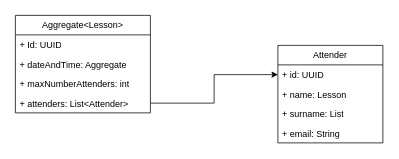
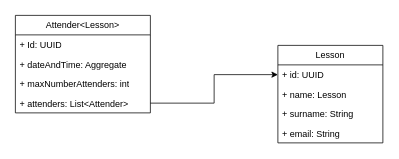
  <mxCell id="0" />
  <mxCell id="1" parent="0" />
- <mxCell id="2" value="Aggregate&amp;lt;Lesson&amp;gt;" style="swimlane;fontStyle=0;childLayout=stackLayout;horizontal=1;startSize=26;fillColor=none;horizontalStack=0;resizeParent=1;resizeParentMax=0;resizeLast=0;collapsible=1;marginBottom=0;whiteSpace=wrap;html=1;" vertex="1" parent="1"><mxGeometry x="20" y="20" width="180" height="130" as="geometry" /></mxCell>
+ <mxCell id="2" value="Attender&amp;lt;Lesson&amp;gt;" style="swimlane;fontStyle=0;childLayout=stackLayout;horizontal=1;startSize=26;fillColor=none;horizontalStack=0;resizeParent=1;resizeParentMax=0;resizeLast=0;collapsible=1;marginBottom=0;whiteSpace=wrap;html=1;" vertex="1" parent="1"><mxGeometry x="20" y="20" width="180" height="130" as="geometry" /></mxCell>
  <mxCell id="3" value="+ Id: UUID" style="text;strokeColor=none;fillColor=none;align=left;verticalAlign=top;spacingLeft=4;spacingRight=4;overflow=hidden;rotatable=0;points=[[0,0.5],[1,0.5]];portConstraint=eastwest;whiteSpace=wrap;html=1;" vertex="1" parent="2"><mxGeometry y="26" width="180" height="26" as="geometry" /></mxCell>
  <mxCell id="4" value="+ dateAndTime: Aggregate" style="text;strokeColor=none;fillColor=none;align=left;verticalAlign=top;spacingLeft=4;spacingRight=4;overflow=hidden;rotatable=0;points=[[0,0.5],[1,0.5]];portConstraint=eastwest;whiteSpace=wrap;html=1;" vertex="1" parent="2"><mxGeometry y="52" width="180" height="26" as="geometry" /></mxCell>
  <mxCell id="5" value="+ maxNumberAttenders: int" style="text;strokeColor=none;fillColor=none;align=left;verticalAlign=top;spacingLeft=4;spacingRight=4;overflow=hidden;rotatable=0;points=[[0,0.5],[1,0.5]];portConstraint=eastwest;whiteSpace=wrap;html=1;" vertex="1" parent="2"><mxGeometry y="78" width="180" height="26" as="geometry" /></mxCell>
  <mxCell id="6" value="+ attenders: List&amp;lt;Attender&amp;gt;" style="text;strokeColor=none;fillColor=none;align=left;verticalAlign=top;spacingLeft=4;spacingRight=4;overflow=hidden;rotatable=0;points=[[0,0.5],[1,0.5]];portConstraint=eastwest;whiteSpace=wrap;html=1;" vertex="1" parent="2"><mxGeometry y="104" width="180" height="26" as="geometry" /></mxCell>
- <mxCell id="7" value="Attender" style="swimlane;fontStyle=0;childLayout=stackLayout;horizontal=1;startSize=26;fillColor=none;horizontalStack=0;resizeParent=1;resizeParentMax=0;resizeLast=0;collapsible=1;marginBottom=0;whiteSpace=wrap;html=1;" vertex="1" parent="1"><mxGeometry x="370" y="60" width="140" height="130" as="geometry" /></mxCell>
+ <mxCell id="7" value="Lesson" style="swimlane;fontStyle=0;childLayout=stackLayout;horizontal=1;startSize=26;fillColor=none;horizontalStack=0;resizeParent=1;resizeParentMax=0;resizeLast=0;collapsible=1;marginBottom=0;whiteSpace=wrap;html=1;" vertex="1" parent="1"><mxGeometry x="370" y="60" width="140" height="130" as="geometry" /></mxCell>
  <mxCell id="8" value="+ id: UUID" style="text;strokeColor=none;fillColor=none;align=left;verticalAlign=top;spacingLeft=4;spacingRight=4;overflow=hidden;rotatable=0;points=[[0,0.5],[1,0.5]];portConstraint=eastwest;whiteSpace=wrap;html=1;" vertex="1" parent="7"><mxGeometry y="26" width="140" height="26" as="geometry" /></mxCell>
  <mxCell id="9" value="+ name: Lesson" style="text;strokeColor=none;fillColor=none;align=left;verticalAlign=top;spacingLeft=4;spacingRight=4;overflow=hidden;rotatable=0;points=[[0,0.5],[1,0.5]];portConstraint=eastwest;whiteSpace=wrap;html=1;" vertex="1" parent="7"><mxGeometry y="52" width="140" height="26" as="geometry" /></mxCell>
- <mxCell id="10" value="+ surname: List" style="text;strokeColor=none;fillColor=none;align=left;verticalAlign=top;spacingLeft=4;spacingRight=4;overflow=hidden;rotatable=0;points=[[0,0.5],[1,0.5]];portConstraint=eastwest;whiteSpace=wrap;html=1;" vertex="1" parent="7"><mxGeometry y="78" width="140" height="26" as="geometry" /></mxCell>
+ <mxCell id="10" value="+ surname: String" style="text;strokeColor=none;fillColor=none;align=left;verticalAlign=top;spacingLeft=4;spacingRight=4;overflow=hidden;rotatable=0;points=[[0,0.5],[1,0.5]];portConstraint=eastwest;whiteSpace=wrap;html=1;" vertex="1" parent="7"><mxGeometry y="78" width="140" height="26" as="geometry" /></mxCell>
  <mxCell id="11" value="+ email: String" style="text;strokeColor=none;fillColor=none;align=left;verticalAlign=top;spacingLeft=4;spacingRight=4;overflow=hidden;rotatable=0;points=[[0,0.5],[1,0.5]];portConstraint=eastwest;whiteSpace=wrap;html=1;" vertex="1" parent="7"><mxGeometry y="104" width="140" height="26" as="geometry" /></mxCell>
  <mxCell id="12" style="edgeStyle=orthogonalEdgeStyle;rounded=0;orthogonalLoop=1;jettySize=auto;html=1;entryX=0;entryY=0.5;entryDx=0;entryDy=0;" edge="1" parent="1" source="6" target="8"><mxGeometry relative="1" as="geometry" /></mxCell>
